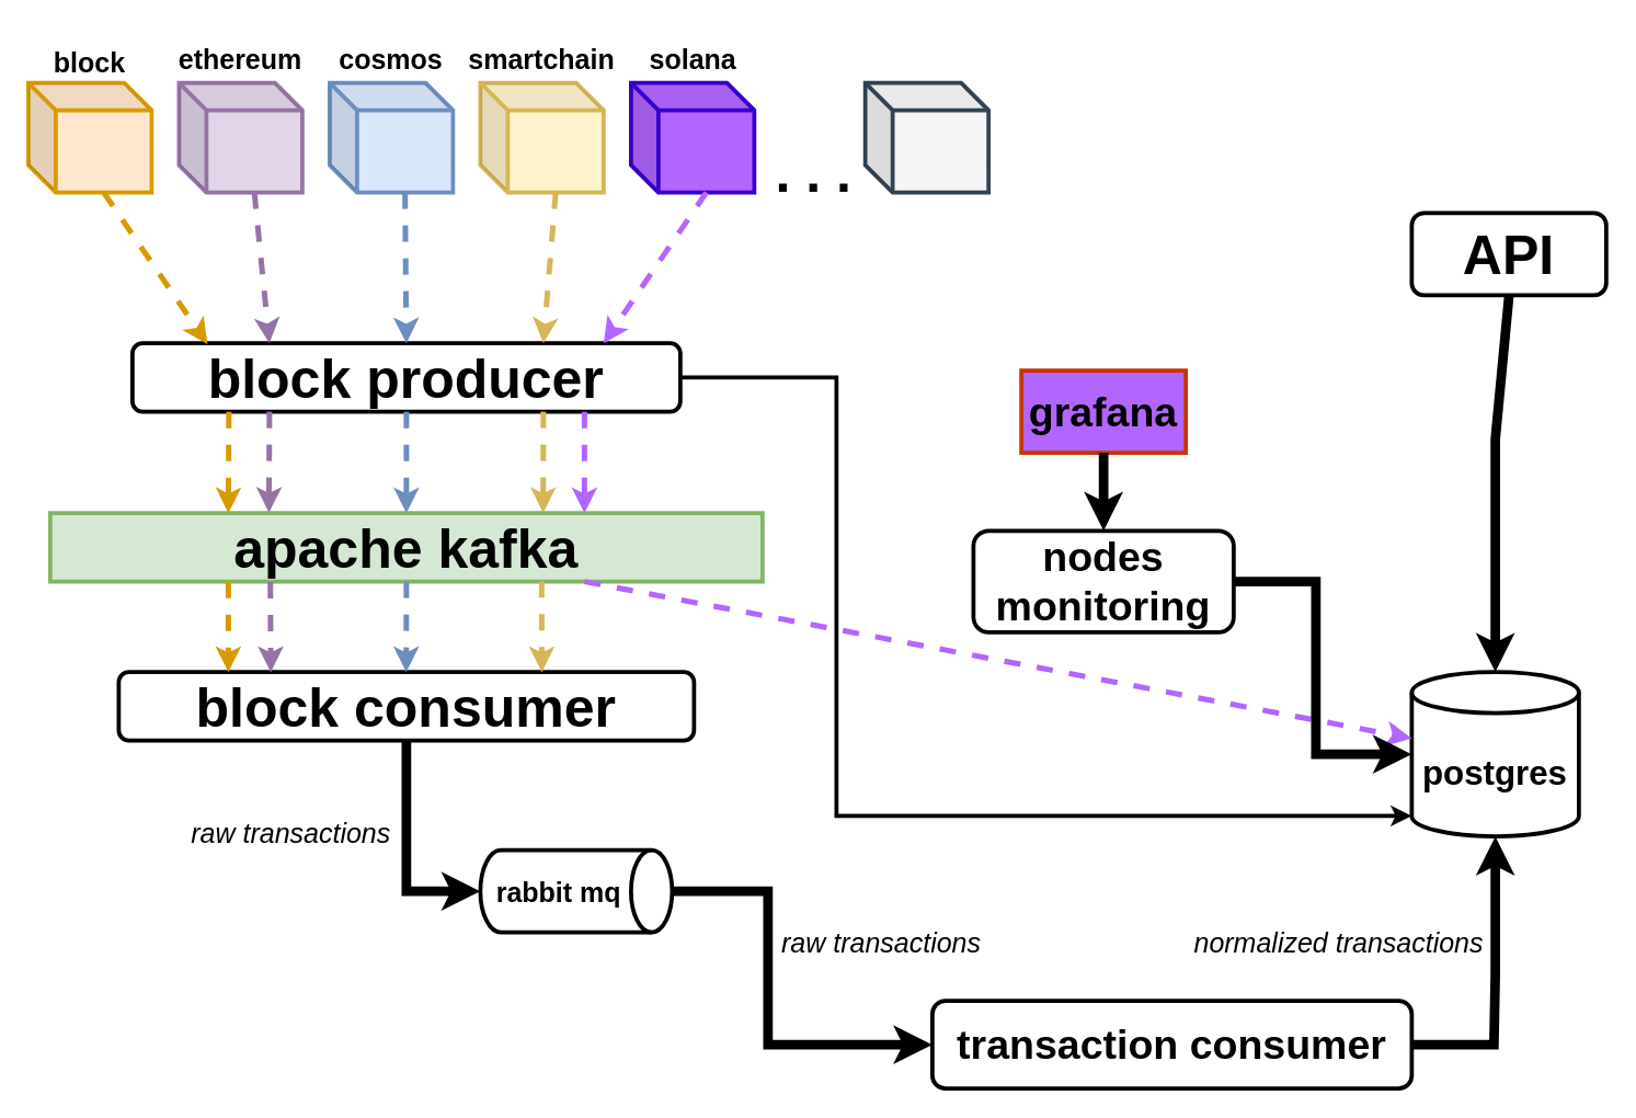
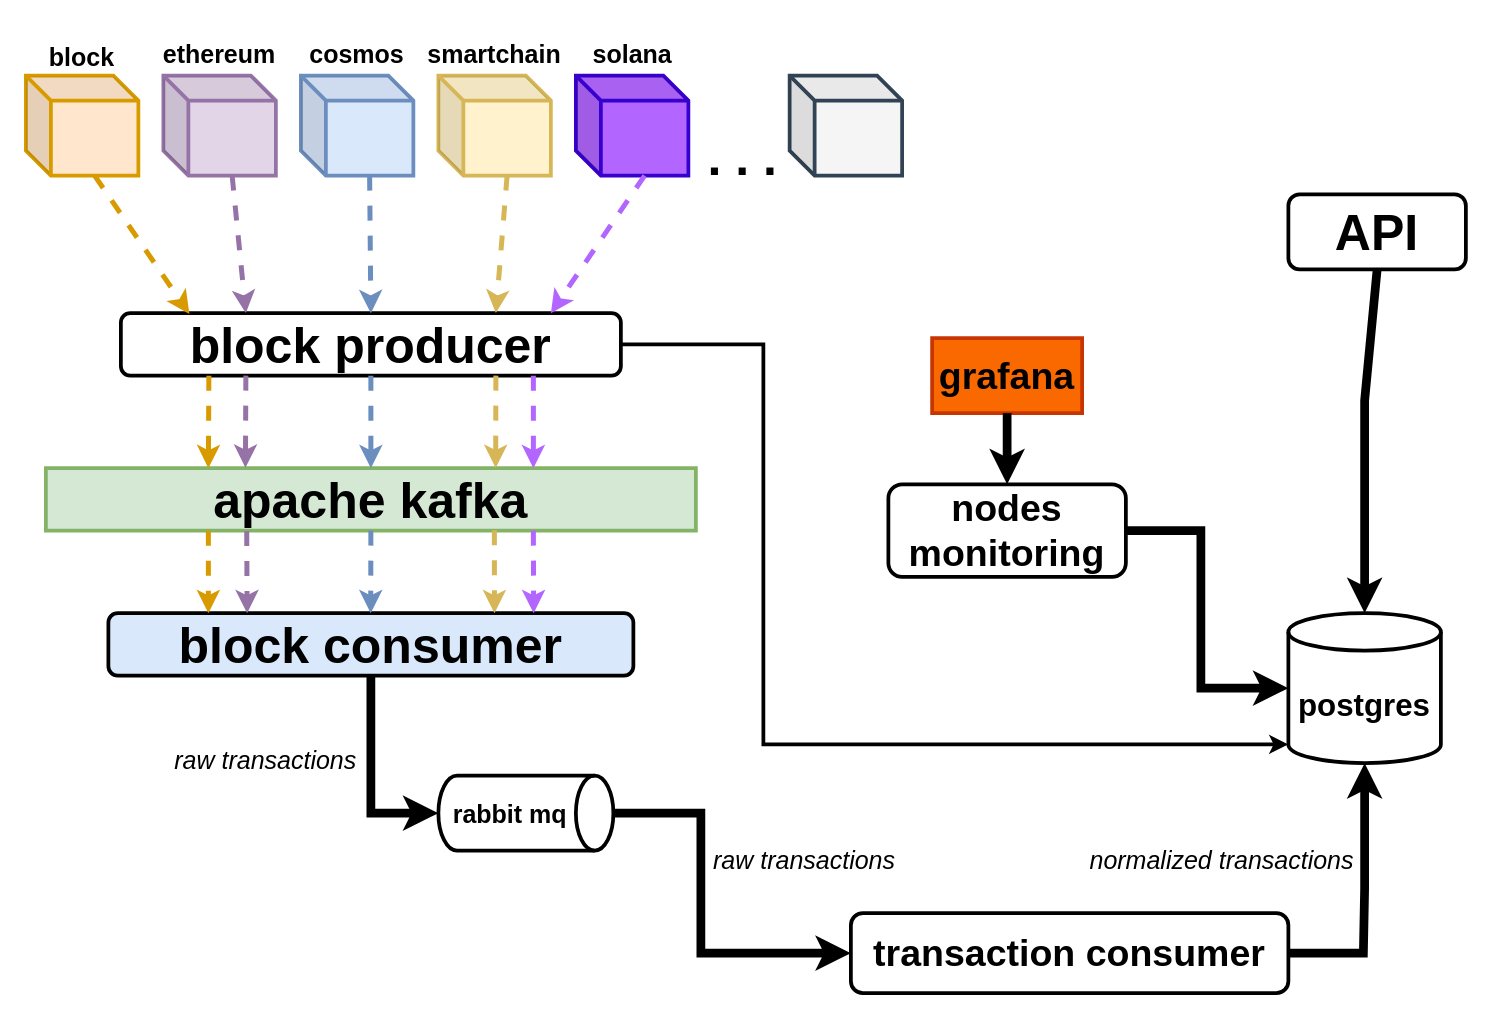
  <mxCell id="0" />
  <mxCell id="1" parent="0" />
  <mxCell id="2" value="&lt;span style=&quot;font-size: 25px;&quot;&gt;&lt;b&gt;postgres&lt;/b&gt;&lt;/span&gt;" style="shape=cylinder3;whiteSpace=wrap;html=1;boundedLbl=1;backgroundOutline=1;size=15;strokeWidth=3;" vertex="1" parent="1"><mxGeometry x="1030" y="490" width="122" height="120" as="geometry" /></mxCell>
  <mxCell id="3" value="&lt;font style=&quot;font-size: 40px;&quot;&gt;&lt;b style=&quot;line-height: 1.2;&quot;&gt;block producer&lt;/b&gt;&lt;/font&gt;" style="rounded=1;whiteSpace=wrap;html=1;fontSize=25;strokeWidth=3;" vertex="1" parent="1"><mxGeometry x="96" y="250" width="400" height="50" as="geometry" /></mxCell>
  <mxCell id="4" value="&lt;font size=&quot;1&quot; style=&quot;&quot;&gt;&lt;b style=&quot;font-size: 30px;&quot;&gt;transaction consumer&lt;/b&gt;&lt;/font&gt;" style="rounded=1;whiteSpace=wrap;html=1;fontSize=25;strokeWidth=3;" vertex="1" parent="1"><mxGeometry x="680" y="730" width="350" height="64" as="geometry" /></mxCell>
  <mxCell id="5" value="&lt;font style=&quot;font-size: 30px;&quot;&gt;&lt;b&gt;nodes&lt;br&gt;monitoring&lt;/b&gt;&lt;/font&gt;" style="rounded=1;whiteSpace=wrap;html=1;fontSize=25;strokeWidth=3;" vertex="1" parent="1"><mxGeometry x="710" y="387" width="190" height="74" as="geometry" /></mxCell>
  <mxCell id="6" value="&lt;b&gt;&lt;font style=&quot;font-size: 40px;&quot;&gt;apache kafka&lt;/font&gt;&lt;/b&gt;" style="rounded=0;whiteSpace=wrap;html=1;fontSize=20;fillColor=#d5e8d4;strokeColor=#82b366;strokeWidth=3;" vertex="1" parent="1"><mxGeometry x="36" y="374" width="520" height="50" as="geometry" /></mxCell>
  <mxCell id="7" value="&lt;b&gt;rabbit mq&lt;/b&gt;" style="shape=cylinder3;whiteSpace=wrap;html=1;boundedLbl=1;backgroundOutline=1;size=15;fontSize=20;direction=south;strokeWidth=3;" vertex="1" parent="1"><mxGeometry x="350" y="620" width="140" height="60" as="geometry" /></mxCell>
- <mxCell id="8" value="&lt;font style=&quot;font-size: 40px;&quot;&gt;&lt;b style=&quot;line-height: 1.2;&quot;&gt;block consumer&lt;/b&gt;&lt;/font&gt;" style="rounded=1;whiteSpace=wrap;html=1;fontSize=25;strokeWidth=3;" vertex="1" parent="1"><mxGeometry x="86" y="490" width="420" height="50" as="geometry" /></mxCell>
+ <mxCell id="8" value="&lt;font style=&quot;font-size: 40px;&quot;&gt;&lt;b style=&quot;line-height: 1.2;&quot;&gt;block consumer&lt;/b&gt;&lt;/font&gt;" style="rounded=1;whiteSpace=wrap;html=1;fontSize=25;strokeWidth=3;fillColor=#dae8fc;" vertex="1" parent="1"><mxGeometry x="86" y="490" width="420" height="50" as="geometry" /></mxCell>
  <mxCell id="9" value="" style="shape=cube;whiteSpace=wrap;html=1;boundedLbl=1;backgroundOutline=1;darkOpacity=0.05;darkOpacity2=0.1;fontSize=40;fillColor=#ffe6cc;strokeColor=#d79b00;strokeWidth=3;" vertex="1" parent="1"><mxGeometry x="20" y="60" width="90" height="80" as="geometry" /></mxCell>
  <mxCell id="10" value="&lt;b style=&quot;font-size: 40px;&quot;&gt;&lt;font style=&quot;font-size: 20px;&quot;&gt;smartchain&lt;/font&gt;&lt;/b&gt;" style="text;html=1;strokeColor=none;fillColor=none;align=center;verticalAlign=middle;whiteSpace=wrap;rounded=0;fontSize=20;" vertex="1" parent="1"><mxGeometry x="335" y="20" width="120" height="30" as="geometry" /></mxCell>
  <mxCell id="11" value="&lt;b&gt;block&lt;/b&gt;" style="text;html=1;strokeColor=none;fillColor=none;align=center;verticalAlign=middle;whiteSpace=wrap;rounded=0;fontSize=20;" vertex="1" parent="1"><mxGeometry x="20" y="30" width="90" height="30" as="geometry" /></mxCell>
  <mxCell id="12" value="&lt;b style=&quot;font-size: 40px;&quot;&gt;&lt;font style=&quot;font-size: 20px;&quot;&gt;ethereum&lt;/font&gt;&lt;/b&gt;" style="text;html=1;strokeColor=none;fillColor=none;align=center;verticalAlign=middle;whiteSpace=wrap;rounded=0;fontSize=20;" vertex="1" parent="1"><mxGeometry x="125" y="20" width="100" height="30" as="geometry" /></mxCell>
  <mxCell id="13" value="&lt;b style=&quot;font-size: 40px;&quot;&gt;&lt;font style=&quot;font-size: 20px;&quot;&gt;cosmos&lt;/font&gt;&lt;/b&gt;" style="text;html=1;strokeColor=none;fillColor=none;align=center;verticalAlign=middle;whiteSpace=wrap;rounded=0;fontSize=20;" vertex="1" parent="1"><mxGeometry x="240" y="20" width="90" height="30" as="geometry" /></mxCell>
  <mxCell id="14" value="" style="shape=cube;whiteSpace=wrap;html=1;boundedLbl=1;backgroundOutline=1;darkOpacity=0.05;darkOpacity2=0.1;fontSize=40;fillColor=#e1d5e7;strokeColor=#9673a6;strokeWidth=3;" vertex="1" parent="1"><mxGeometry x="130" y="60" width="90" height="80" as="geometry" /></mxCell>
  <mxCell id="15" value="" style="shape=cube;whiteSpace=wrap;html=1;boundedLbl=1;backgroundOutline=1;darkOpacity=0.05;darkOpacity2=0.1;fontSize=40;fillColor=#dae8fc;strokeColor=#6c8ebf;strokeWidth=3;" vertex="1" parent="1"><mxGeometry x="240" y="60" width="90" height="80" as="geometry" /></mxCell>
  <mxCell id="16" value="" style="shape=cube;whiteSpace=wrap;html=1;boundedLbl=1;backgroundOutline=1;darkOpacity=0.05;darkOpacity2=0.1;fontSize=40;fillColor=#fff2cc;strokeColor=#d6b656;strokeWidth=3;" vertex="1" parent="1"><mxGeometry x="350" y="60" width="90" height="80" as="geometry" /></mxCell>
  <mxCell id="17" value="" style="shape=cube;whiteSpace=wrap;html=1;boundedLbl=1;backgroundOutline=1;darkOpacity=0.05;darkOpacity2=0.1;fontSize=40;fillColor=#B266FF;strokeColor=#3700CC;fontColor=#ffffff;strokeWidth=3;" vertex="1" parent="1"><mxGeometry x="460" y="60" width="90" height="80" as="geometry" /></mxCell>
  <mxCell id="18" value="&lt;b style=&quot;font-size: 40px;&quot;&gt;&lt;font style=&quot;font-size: 20px;&quot;&gt;solana&lt;/font&gt;&lt;/b&gt;" style="text;html=1;strokeColor=none;fillColor=none;align=center;verticalAlign=middle;whiteSpace=wrap;rounded=0;fontSize=20;" vertex="1" parent="1"><mxGeometry x="467.5" y="20" width="75" height="30" as="geometry" /></mxCell>
  <mxCell id="19" value="" style="endArrow=classic;html=1;rounded=0;fontSize=20;entryX=0.137;entryY=0.013;entryDx=0;entryDy=0;exitX=0;exitY=0;exitDx=55;exitDy=80;exitPerimeter=0;entryPerimeter=0;dashed=1;fontStyle=1;strokeWidth=4;fillColor=#ffe6cc;strokeColor=#d79b00;" edge="1" parent="1" source="9" target="3"><mxGeometry width="50" height="50" relative="1" as="geometry"><mxPoint x="65" y="130" as="sourcePoint" /><mxPoint x="130" y="350" as="targetPoint" /></mxGeometry></mxCell>
  <mxCell id="20" value="" style="endArrow=classic;html=1;rounded=0;fontSize=20;entryX=0.25;entryY=0;entryDx=0;entryDy=0;exitX=0;exitY=0;exitDx=55;exitDy=80;exitPerimeter=0;strokeWidth=4;fillColor=#e1d5e7;strokeColor=#9673a6;dashed=1;" edge="1" parent="1" source="14" target="3"><mxGeometry width="50" height="50" relative="1" as="geometry"><mxPoint x="85" y="150" as="sourcePoint" /><mxPoint x="157" y="260.35" as="targetPoint" /></mxGeometry></mxCell>
  <mxCell id="21" value="" style="endArrow=classic;html=1;rounded=0;fontSize=20;entryX=0.5;entryY=0;entryDx=0;entryDy=0;exitX=0;exitY=0;exitDx=55;exitDy=80;exitPerimeter=0;strokeWidth=4;dashed=1;fillColor=#dae8fc;strokeColor=#6c8ebf;" edge="1" parent="1" source="15" target="3"><mxGeometry width="50" height="50" relative="1" as="geometry"><mxPoint x="195" y="150" as="sourcePoint" /><mxPoint x="195" y="260" as="targetPoint" /></mxGeometry></mxCell>
  <mxCell id="22" value="" style="endArrow=classic;html=1;rounded=0;fontSize=20;entryX=0.75;entryY=0;entryDx=0;entryDy=0;exitX=0;exitY=0;exitDx=55;exitDy=80;exitPerimeter=0;fillColor=#fff2cc;strokeColor=#d6b656;dashed=1;strokeWidth=4;" edge="1" parent="1" source="16" target="3"><mxGeometry width="50" height="50" relative="1" as="geometry"><mxPoint x="305" y="150" as="sourcePoint" /><mxPoint x="306" y="260" as="targetPoint" /></mxGeometry></mxCell>
  <mxCell id="23" value="" style="endArrow=classic;html=1;rounded=0;fontSize=20;exitX=0;exitY=0;exitDx=55;exitDy=80;exitPerimeter=0;strokeColor=#B266FF;strokeWidth=4;dashed=1;" edge="1" parent="1" source="17"><mxGeometry width="50" height="50" relative="1" as="geometry"><mxPoint x="415" y="150" as="sourcePoint" /><mxPoint x="440" y="250" as="targetPoint" /></mxGeometry></mxCell>
  <mxCell id="24" value="" style="endArrow=classic;html=1;rounded=0;fontSize=20;exitX=0.176;exitY=1.001;exitDx=0;exitDy=0;exitPerimeter=0;dashed=1;fontStyle=1;strokeWidth=4;fillColor=#ffe6cc;strokeColor=#d79b00;entryX=0.25;entryY=0;entryDx=0;entryDy=0;" edge="1" parent="1" source="3" target="6"><mxGeometry width="50" height="50" relative="1" as="geometry"><mxPoint x="85" y="150" as="sourcePoint" /><mxPoint x="160" y="370" as="targetPoint" /></mxGeometry></mxCell>
  <mxCell id="25" value="" style="endArrow=classic;html=1;rounded=0;fontSize=20;exitX=0.25;exitY=1;exitDx=0;exitDy=0;strokeWidth=4;fillColor=#e1d5e7;strokeColor=#9673a6;dashed=1;entryX=0.307;entryY=-0.007;entryDx=0;entryDy=0;entryPerimeter=0;" edge="1" parent="1" source="3" target="6"><mxGeometry width="50" height="50" relative="1" as="geometry"><mxPoint x="210" y="314" as="sourcePoint" /><mxPoint x="196" y="370" as="targetPoint" /></mxGeometry></mxCell>
  <mxCell id="26" value="" style="endArrow=classic;html=1;rounded=0;fontSize=20;entryX=0.5;entryY=0;entryDx=0;entryDy=0;exitX=0.5;exitY=1;exitDx=0;exitDy=0;strokeWidth=4;dashed=1;fillColor=#dae8fc;strokeColor=#6c8ebf;" edge="1" parent="1" source="3" target="6"><mxGeometry width="50" height="50" relative="1" as="geometry"><mxPoint x="310" y="330" as="sourcePoint" /><mxPoint x="311" y="440" as="targetPoint" /></mxGeometry></mxCell>
  <mxCell id="27" value="" style="endArrow=classic;html=1;rounded=0;fontSize=20;exitX=0.75;exitY=1;exitDx=0;exitDy=0;fillColor=#fff2cc;strokeColor=#d6b656;dashed=1;strokeWidth=4;entryX=0.692;entryY=-0.004;entryDx=0;entryDy=0;entryPerimeter=0;" edge="1" parent="1" source="3" target="6"><mxGeometry width="50" height="50" relative="1" as="geometry"><mxPoint x="399.5" y="344" as="sourcePoint" /><mxPoint x="396" y="370" as="targetPoint" /></mxGeometry></mxCell>
  <mxCell id="28" value="" style="endArrow=classic;html=1;rounded=0;fontSize=20;strokeColor=#B266FF;strokeWidth=4;dashed=1;entryX=0.75;entryY=0;entryDx=0;entryDy=0;" edge="1" parent="1" target="6"><mxGeometry width="50" height="50" relative="1" as="geometry"><mxPoint x="426" y="300" as="sourcePoint" /><mxPoint x="380" y="424" as="targetPoint" /></mxGeometry></mxCell>
- <mxCell id="29" value="" style="endArrow=classic;html=1;rounded=0;dashed=1;strokeColor=#B266FF;strokeWidth=4;fontSize=20;exitX=0.75;exitY=1;exitDx=0;exitDy=0;" edge="1" parent="1" source="6" target="2"><mxGeometry width="50" height="50" relative="1" as="geometry"><mxPoint x="410" y="430" as="sourcePoint" /><mxPoint x="460" y="380" as="targetPoint" /></mxGeometry></mxCell>
+ <mxCell id="29" value="" style="endArrow=classic;html=1;rounded=0;dashed=1;strokeColor=#B266FF;strokeWidth=4;fontSize=20;entryX=0.81;entryY=0;entryDx=0;entryDy=0;exitX=0.75;exitY=1;exitDx=0;exitDy=0;entryPerimeter=0;" edge="1" parent="1" source="6" target="8"><mxGeometry width="50" height="50" relative="1" as="geometry"><mxPoint x="410" y="430" as="sourcePoint" /><mxPoint x="460" y="380" as="targetPoint" /></mxGeometry></mxCell>
  <mxCell id="30" value="" style="endArrow=classic;html=1;rounded=0;fontSize=20;fillColor=#fff2cc;strokeColor=#d6b656;dashed=1;strokeWidth=4;entryX=0.692;entryY=-0.004;entryDx=0;entryDy=0;entryPerimeter=0;exitX=0.69;exitY=0.994;exitDx=0;exitDy=0;exitPerimeter=0;" edge="1" parent="1" source="6"><mxGeometry width="50" height="50" relative="1" as="geometry"><mxPoint x="395" y="430" as="sourcePoint" /><mxPoint x="394.86" y="490" as="targetPoint" /></mxGeometry></mxCell>
  <mxCell id="31" value="" style="endArrow=classic;html=1;rounded=0;fontSize=20;entryX=0.5;entryY=0;entryDx=0;entryDy=0;strokeWidth=4;dashed=1;fillColor=#dae8fc;strokeColor=#6c8ebf;exitX=0.5;exitY=1;exitDx=0;exitDy=0;" edge="1" parent="1" source="6"><mxGeometry width="50" height="50" relative="1" as="geometry"><mxPoint x="300" y="430" as="sourcePoint" /><mxPoint x="295.86" y="490" as="targetPoint" /></mxGeometry></mxCell>
  <mxCell id="32" value="" style="endArrow=classic;html=1;rounded=0;fontSize=20;exitX=0.309;exitY=1.006;exitDx=0;exitDy=0;strokeWidth=4;fillColor=#e1d5e7;strokeColor=#9673a6;dashed=1;entryX=0.25;entryY=0;entryDx=0;entryDy=0;exitPerimeter=0;" edge="1" parent="1" source="6"><mxGeometry width="50" height="50" relative="1" as="geometry"><mxPoint x="196.96" y="422.85" as="sourcePoint" /><mxPoint x="197" y="490" as="targetPoint" /></mxGeometry></mxCell>
  <mxCell id="33" value="" style="endArrow=classic;html=1;rounded=0;fontSize=20;exitX=0.25;exitY=1;exitDx=0;exitDy=0;dashed=1;fontStyle=1;strokeWidth=4;fillColor=#ffe6cc;strokeColor=#d79b00;entryX=0.25;entryY=0;entryDx=0;entryDy=0;" edge="1" parent="1" source="6"><mxGeometry width="50" height="50" relative="1" as="geometry"><mxPoint x="166.4" y="416.05" as="sourcePoint" /><mxPoint x="166" y="490" as="targetPoint" /></mxGeometry></mxCell>
  <mxCell id="34" value="" style="endArrow=none;startArrow=classic;html=1;rounded=0;strokeColor=#000000;strokeWidth=7;fontSize=20;entryX=0.5;entryY=1;entryDx=0;entryDy=0;exitX=0.5;exitY=1;exitDx=0;exitDy=0;exitPerimeter=0;endFill=0;" edge="1" parent="1" source="7" target="8"><mxGeometry width="50" height="50" relative="1" as="geometry"><mxPoint x="250" y="690" as="sourcePoint" /><mxPoint x="440" y="420" as="targetPoint" /><Array as="points"><mxPoint x="296" y="650" /></Array></mxGeometry></mxCell>
  <mxCell id="35" value="" style="endArrow=none;startArrow=classic;html=1;rounded=0;strokeColor=#000000;strokeWidth=7;fontSize=20;entryX=0.5;entryY=0;entryDx=0;entryDy=0;exitX=0;exitY=0.5;exitDx=0;exitDy=0;endFill=0;entryPerimeter=0;" edge="1" parent="1" source="4" target="7"><mxGeometry width="50" height="50" relative="1" as="geometry"><mxPoint x="360" y="660" as="sourcePoint" /><mxPoint x="306" y="550" as="targetPoint" /><Array as="points"><mxPoint x="560" y="762" /><mxPoint x="560" y="650" /></Array></mxGeometry></mxCell>
  <mxCell id="36" value="&lt;font style=&quot;font-size: 20px;&quot;&gt;&lt;i&gt;raw transactions&lt;/i&gt;&lt;/font&gt;" style="text;html=1;strokeColor=none;fillColor=none;align=center;verticalAlign=middle;whiteSpace=wrap;rounded=0;fontSize=40;" vertex="1" parent="1"><mxGeometry x="132" y="580" width="160" height="40" as="geometry" /></mxCell>
  <mxCell id="37" value="&lt;font style=&quot;font-size: 20px;&quot;&gt;&lt;i&gt;raw transactions&lt;/i&gt;&lt;/font&gt;" style="text;html=1;strokeColor=none;fillColor=none;align=center;verticalAlign=middle;whiteSpace=wrap;rounded=0;fontSize=40;" vertex="1" parent="1"><mxGeometry x="563" y="660" width="160" height="40" as="geometry" /></mxCell>
  <mxCell id="38" value="" style="endArrow=none;startArrow=classic;html=1;rounded=0;strokeColor=#000000;strokeWidth=7;fontSize=20;entryX=1;entryY=0.5;entryDx=0;entryDy=0;exitX=0.5;exitY=1;exitDx=0;exitDy=0;endFill=0;exitPerimeter=0;" edge="1" parent="1" source="2" target="4"><mxGeometry width="50" height="50" relative="1" as="geometry"><mxPoint x="690" y="772" as="sourcePoint" /><mxPoint x="500" y="660" as="targetPoint" /><Array as="points"><mxPoint x="1091" y="710" /><mxPoint x="1090" y="762" /></Array></mxGeometry></mxCell>
  <mxCell id="39" value="&lt;font style=&quot;font-size: 20px;&quot;&gt;&lt;i&gt;normalized transactions&lt;/i&gt;&lt;/font&gt;" style="text;html=1;strokeColor=none;fillColor=none;align=center;verticalAlign=middle;whiteSpace=wrap;rounded=0;fontSize=40;" vertex="1" parent="1"><mxGeometry x="867" y="660" width="220" height="40" as="geometry" /></mxCell>
  <mxCell id="40" value="" style="endArrow=none;startArrow=classic;html=1;rounded=0;strokeColor=#000000;strokeWidth=7;fontSize=20;entryX=1;entryY=0.5;entryDx=0;entryDy=0;exitX=0;exitY=0.5;exitDx=0;exitDy=0;endFill=0;exitPerimeter=0;" edge="1" parent="1" source="2" target="5"><mxGeometry width="50" height="50" relative="1" as="geometry"><mxPoint x="1001" y="272" as="sourcePoint" /><mxPoint x="940" y="424" as="targetPoint" /><Array as="points"><mxPoint x="960" y="550" /><mxPoint x="960" y="424" /></Array></mxGeometry></mxCell>
- <mxCell id="41" value="&lt;b&gt;grafana&lt;/b&gt;" style="rounded=0;whiteSpace=wrap;html=1;fontSize=30;fillColor=#b266ff;fontColor=#000000;strokeColor=#C73500;strokeWidth=3;" vertex="1" parent="1"><mxGeometry x="745" y="270" width="120" height="60" as="geometry" /></mxCell>
+ <mxCell id="41" value="&lt;b&gt;grafana&lt;/b&gt;" style="rounded=0;whiteSpace=wrap;html=1;fontSize=30;fillColor=#fa6800;fontColor=#000000;strokeColor=#C73500;strokeWidth=3;" vertex="1" parent="1"><mxGeometry x="745" y="270" width="120" height="60" as="geometry" /></mxCell>
  <mxCell id="42" value="" style="endArrow=none;startArrow=classic;html=1;rounded=0;strokeColor=#000000;strokeWidth=7;fontSize=20;entryX=0.5;entryY=1;entryDx=0;entryDy=0;exitX=0.5;exitY=0;exitDx=0;exitDy=0;endFill=0;" edge="1" parent="1" source="5" target="41"><mxGeometry width="50" height="50" relative="1" as="geometry"><mxPoint x="1045" y="462" as="sourcePoint" /><mxPoint x="915" y="336" as="targetPoint" /><Array as="points" /></mxGeometry></mxCell>
  <mxCell id="43" value="&lt;b style=&quot;&quot;&gt;&lt;font style=&quot;font-size: 40px;&quot;&gt;API&lt;/font&gt;&lt;/b&gt;" style="rounded=1;whiteSpace=wrap;html=1;fontSize=25;strokeWidth=3;" vertex="1" parent="1"><mxGeometry x="1030" y="155" width="142" height="60" as="geometry" /></mxCell>
  <mxCell id="44" value="" style="endArrow=none;startArrow=classic;html=1;rounded=0;strokeColor=#000000;strokeWidth=7;fontSize=20;entryX=0.5;entryY=1;entryDx=0;entryDy=0;exitX=0.5;exitY=0;exitDx=0;exitDy=0;endFill=0;exitPerimeter=0;" edge="1" parent="1" source="2" target="43"><mxGeometry width="50" height="50" relative="1" as="geometry"><mxPoint x="1040" y="560" as="sourcePoint" /><mxPoint x="910" y="434" as="targetPoint" /><Array as="points"><mxPoint x="1091" y="320" /></Array></mxGeometry></mxCell>
  <mxCell id="45" value="" style="endArrow=none;startArrow=classic;html=1;rounded=0;strokeColor=#000000;strokeWidth=3;fontSize=20;entryX=1;entryY=0.5;entryDx=0;entryDy=0;exitX=0;exitY=1;exitDx=0;exitDy=-15;endFill=0;exitPerimeter=0;endSize=6;" edge="1" parent="1" source="2" target="3"><mxGeometry width="50" height="50" relative="1" as="geometry"><mxPoint x="672.5" y="406" as="sourcePoint" /><mxPoint x="542.5" y="280" as="targetPoint" /><Array as="points"><mxPoint x="610" y="595" /><mxPoint x="610" y="275" /></Array></mxGeometry></mxCell>
  <mxCell id="46" value="&lt;b style=&quot;&quot;&gt;&lt;font style=&quot;font-size: 40px;&quot;&gt;. . .&lt;/font&gt;&lt;/b&gt;" style="text;html=1;strokeColor=none;fillColor=none;align=center;verticalAlign=middle;whiteSpace=wrap;rounded=0;fontSize=20;" vertex="1" parent="1"><mxGeometry x="556" y="110" width="75" height="30" as="geometry" /></mxCell>
  <mxCell id="47" value="" style="shape=cube;whiteSpace=wrap;html=1;boundedLbl=1;backgroundOutline=1;darkOpacity=0.05;darkOpacity2=0.1;fontSize=40;fillColor=#F5F5F5;strokeColor=#314354;fontColor=#ffffff;strokeWidth=3;" vertex="1" parent="1"><mxGeometry x="631" y="60" width="90" height="80" as="geometry" /></mxCell>
